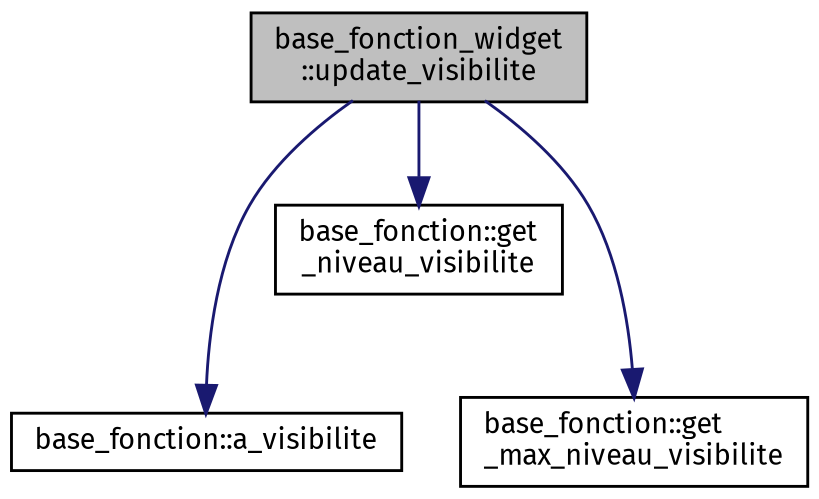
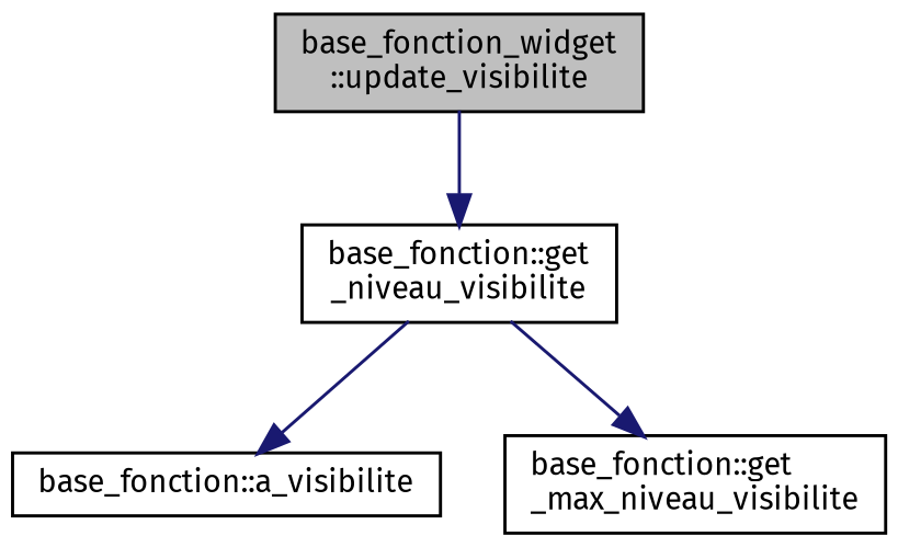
  digraph {
    fontname="Fira Sans"
    rankdir=TB
    node [color=black fillcolor=white fontname="Fira Sans" fontsize=10 shape=record style=filled]
    edge [color=midnightblue fontname="Fira Sans" fontsize=10 labelfontname=Helvetica labelfontsize=10 style=solid]
    n1 [fillcolor=grey75 fontcolor=black height=0.2 label="base_fonction_widget\l::update_visibilite" width=0.4]
    n2 [height=0.2 label="base_fonction::get\l_niveau_visibilite" width=0.4]
    n3 [height=0.2 label="base_fonction::a_visibilite" width=0.4]
    n4 [height=0.2 label="base_fonction::get\l_max_niveau_visibilite" width=0.4]
    n1 -> n2
-   n1 -> n3
-   n1 -> n4
+   n2 -> n3
+   n2 -> n4
  }
